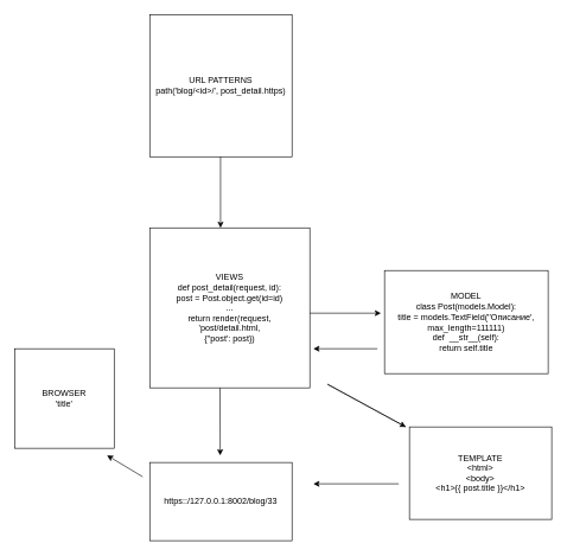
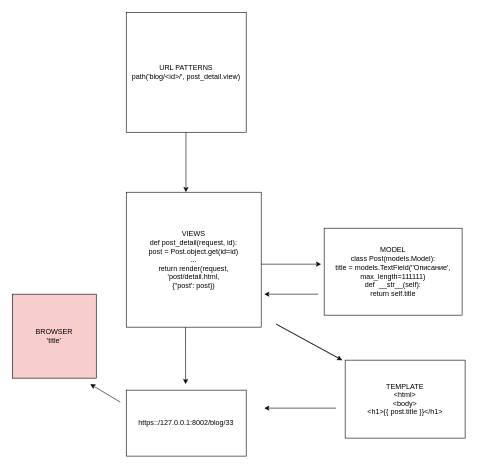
  <mxCell id="0" />
  <mxCell id="1" parent="0" />
- <mxCell id="2" value="URL PATTERNS&lt;br&gt;path('blog/&amp;lt;id&amp;gt;/', post_detail.https)" style="whiteSpace=wrap;html=1;aspect=fixed;" vertex="1" parent="1"><mxGeometry x="210" y="20" width="200" height="200" as="geometry" /></mxCell>
+ <mxCell id="2" value="URL PATTERNS&lt;br&gt;path('blog/&amp;lt;id&amp;gt;/', post_detail.view)" style="whiteSpace=wrap;html=1;aspect=fixed;" vertex="1" parent="1"><mxGeometry x="210" y="20" width="200" height="200" as="geometry" /></mxCell>
  <mxCell id="3" style="edgeStyle=orthogonalEdgeStyle;rounded=0;orthogonalLoop=1;jettySize=auto;html=1;exitX=0.5;exitY=1;exitDx=0;exitDy=0;" edge="1" parent="1" source="2" target="2"><mxGeometry relative="1" as="geometry" /></mxCell>
  <mxCell id="4" value="" style="endArrow=classic;html=1;rounded=0;" edge="1" parent="1"><mxGeometry width="50" height="50" relative="1" as="geometry"><mxPoint x="309.5" y="220" as="sourcePoint" /><mxPoint x="309.5" y="320" as="targetPoint" /></mxGeometry></mxCell>
  <mxCell id="5" value="VIEWS&lt;br&gt;def post_detail(request, id):&lt;br&gt;post = Post.object.get(id=id)&lt;br&gt;...&lt;br&gt;return render(request,&lt;br&gt;'post/detail.html,&lt;br&gt;{''post': post})" style="whiteSpace=wrap;html=1;aspect=fixed;" vertex="1" parent="1"><mxGeometry x="210" y="320" width="225" height="225" as="geometry" /></mxCell>
  <mxCell id="6" value="" style="endArrow=classic;html=1;rounded=0;" edge="1" parent="1"><mxGeometry width="50" height="50" relative="1" as="geometry"><mxPoint x="435" y="440" as="sourcePoint" /><mxPoint x="535" y="440" as="targetPoint" /></mxGeometry></mxCell>
  <mxCell id="7" value="MODEL&lt;br&gt;class Post(models.Model):&lt;br&gt;title = models.TextField(''Описание', max_length=111111)&lt;br&gt;def&amp;nbsp; __str__(self):&lt;br&gt;return self.title" style="rounded=0;whiteSpace=wrap;html=1;" vertex="1" parent="1"><mxGeometry x="540" y="380" width="230" height="145" as="geometry" /></mxCell>
  <mxCell id="8" value="" style="endArrow=classic;html=1;rounded=0;" edge="1" parent="1"><mxGeometry width="50" height="50" relative="1" as="geometry"><mxPoint x="530" y="490" as="sourcePoint" /><mxPoint x="440" y="490" as="targetPoint" /><Array as="points"><mxPoint x="440" y="490" /></Array></mxGeometry></mxCell>
  <mxCell id="9" value="" style="endArrow=classic;html=1;rounded=0;" edge="1" parent="1"><mxGeometry width="50" height="50" relative="1" as="geometry"><mxPoint x="570" y="600" as="sourcePoint" /><mxPoint x="570" y="600" as="targetPoint" /><Array as="points"><mxPoint x="460" y="540" /></Array></mxGeometry></mxCell>
  <mxCell id="10" value="TEMPLATE&lt;br&gt;&amp;lt;html&amp;gt;&lt;br&gt;&amp;lt;body&amp;gt;&lt;br&gt;&amp;lt;h1&amp;gt;{{ post.title }}&amp;lt;/h1&amp;gt;" style="rounded=0;whiteSpace=wrap;html=1;" vertex="1" parent="1"><mxGeometry x="575" y="600" width="200" height="130" as="geometry" /></mxCell>
  <mxCell id="11" value="" style="endArrow=classic;html=1;rounded=0;" edge="1" parent="1"><mxGeometry width="50" height="50" relative="1" as="geometry"><mxPoint x="308.75" y="545" as="sourcePoint" /><mxPoint x="309" y="640" as="targetPoint" /></mxGeometry></mxCell>
  <mxCell id="12" value="https::/127.0.0.1:8002/blog/33" style="rounded=0;whiteSpace=wrap;html=1;" vertex="1" parent="1"><mxGeometry x="210" y="650" width="200" height="110" as="geometry" /></mxCell>
  <mxCell id="13" value="" style="endArrow=classic;html=1;rounded=0;" edge="1" parent="1"><mxGeometry width="50" height="50" relative="1" as="geometry"><mxPoint x="560" y="680" as="sourcePoint" /><mxPoint x="440" y="680" as="targetPoint" /></mxGeometry></mxCell>
- <mxCell id="14" value="BROWSER&lt;br&gt;'title'&lt;br&gt;" style="whiteSpace=wrap;html=1;aspect=fixed;" vertex="1" parent="1"><mxGeometry x="20" y="490" width="140" height="140" as="geometry" /></mxCell>
+ <mxCell id="14" value="BROWSER&lt;br&gt;'title'&lt;br&gt;" style="whiteSpace=wrap;html=1;aspect=fixed;fillColor=#f8cecc;" vertex="1" parent="1"><mxGeometry x="20" y="490" width="140" height="140" as="geometry" /></mxCell>
  <mxCell id="15" value="" style="endArrow=classic;html=1;rounded=0;" edge="1" parent="1"><mxGeometry width="50" height="50" relative="1" as="geometry"><mxPoint x="200" y="670" as="sourcePoint" /><mxPoint x="150" y="640" as="targetPoint" /></mxGeometry></mxCell>
